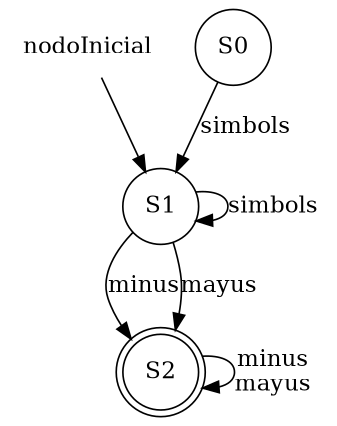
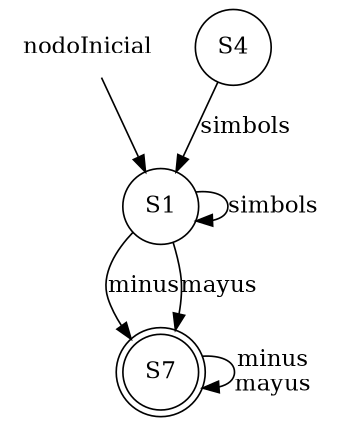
  digraph {
    concentrate=true
    rankdir=TB
    node [shape=circle]
    nodoInicial [shape=none]
    n2 [label=S1]
-   n3 [label=S0]
-   n4 [label=S2 shape=doublecircle]
+   n3 [label=S4]
+   n4 [label=S7 shape=doublecircle]
    nodoInicial -> n2
    n2 -> n2 [label="simbols \n"]
    n2 -> n4 [label=minus]
    n2 -> n4 [label=mayus]
    n3 -> n2 [label=simbols]
    n4 -> n4 [label="minus \nmayus \n"]
  }
